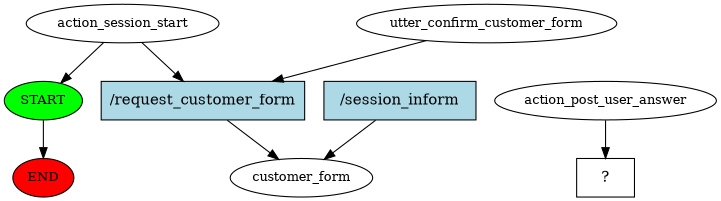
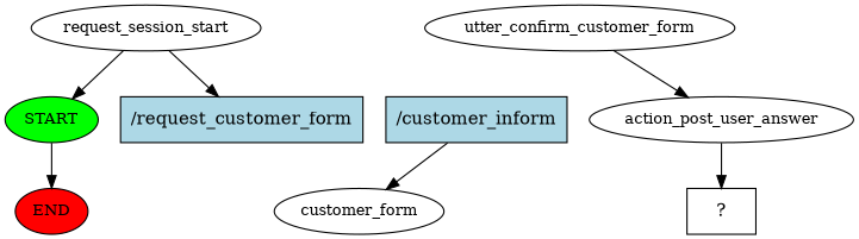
  digraph {
    fontname="DejaVu Serif"
    node [fontname="DejaVu Serif" fontsize=12]
    edge [fontname="DejaVu Serif"]
    n1 [fillcolor=green label=START style=filled]
    n2 [fillcolor=red label=END style=filled]
-   n3 [label=action_session_start]
+   n3 [label=request_session_start]
    n4 [fillcolor=lightblue label="/request_customer_form" shape=rect style=filled fontsize=""]
    n5 [label=customer_form]
    n6 [label=utter_confirm_customer_form]
    n7 [label=action_post_user_answer]
-   n8 [fillcolor=lightblue label="/session_inform" shape=rect style=filled fontsize=""]
+   n8 [fillcolor=lightblue label="/customer_inform" shape=rect style=filled fontsize=""]
    n9 [label="  ?  " shape=rect fontsize=""]
    n1 -> n2
    n3 -> n1
    n3 -> n4
-   n4 -> n5
-   n6 -> n4
+   n6 -> n7
    n7 -> n9
    n8 -> n5
  }
